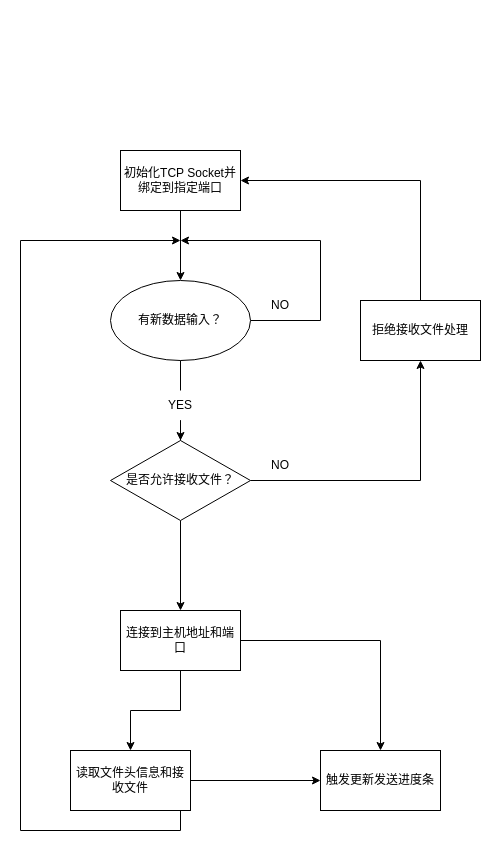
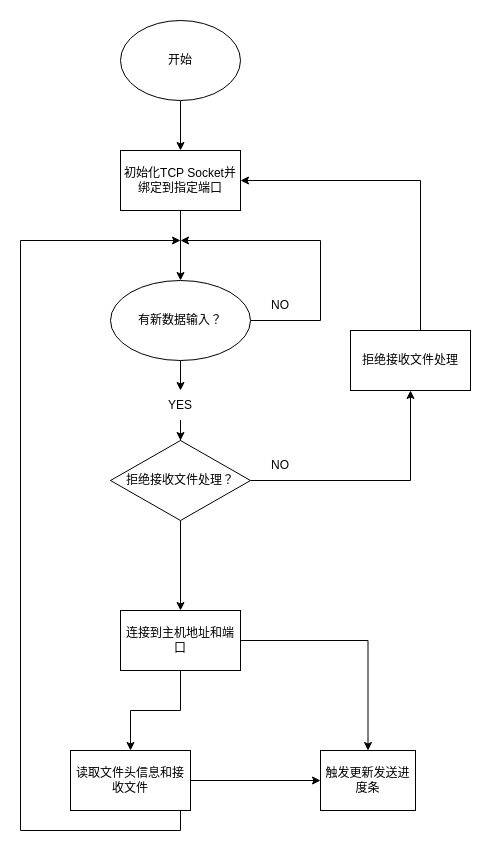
  <mxCell id="0" />
  <mxCell id="1" parent="0" />
+ <mxCell id="2" value="" style="edgeStyle=orthogonalEdgeStyle;rounded=0;orthogonalLoop=1;jettySize=auto;html=1;" parent="1" source="3" target="5" edge="1"><mxGeometry relative="1" as="geometry" /></mxCell>
+ <mxCell id="3" value="开始" style="ellipse;whiteSpace=wrap;html=1;" parent="1" vertex="1"><mxGeometry x="120" y="20" width="120" height="80" as="geometry" /></mxCell>
  <mxCell id="4" value="" style="edgeStyle=orthogonalEdgeStyle;rounded=0;orthogonalLoop=1;jettySize=auto;html=1;" parent="1" source="5" target="8" edge="1"><mxGeometry relative="1" as="geometry" /></mxCell>
  <mxCell id="5" value="初始化TCP Socket并绑定到指定端口" style="whiteSpace=wrap;html=1;" parent="1" vertex="1"><mxGeometry x="120" y="150" width="120" height="60" as="geometry" /></mxCell>
  <mxCell id="6" style="edgeStyle=orthogonalEdgeStyle;rounded=0;orthogonalLoop=1;jettySize=auto;html=1;" parent="1" source="8" edge="1"><mxGeometry relative="1" as="geometry"><mxPoint x="180" y="240" as="targetPoint" /><Array as="points"><mxPoint x="320" y="320" /><mxPoint x="320" y="240" /></Array></mxGeometry></mxCell>
  <mxCell id="7" value="" style="edgeStyle=orthogonalEdgeStyle;rounded=0;orthogonalLoop=1;jettySize=auto;html=1;startArrow=none;" parent="1" source="23" target="11" edge="1"><mxGeometry relative="1" as="geometry" /></mxCell>
  <mxCell id="8" value="有新数据输入？" style="ellipse;whiteSpace=wrap;html=1;" parent="1" vertex="1"><mxGeometry x="110" y="280" width="140" height="80" as="geometry" /></mxCell>
  <mxCell id="9" value="" style="edgeStyle=orthogonalEdgeStyle;rounded=0;orthogonalLoop=1;jettySize=auto;html=1;" parent="1" source="11" target="14" edge="1"><mxGeometry relative="1" as="geometry" /></mxCell>
  <mxCell id="10" style="edgeStyle=orthogonalEdgeStyle;rounded=0;orthogonalLoop=1;jettySize=auto;html=1;entryX=0.5;entryY=1;entryDx=0;entryDy=0;" parent="1" source="11" target="21" edge="1"><mxGeometry relative="1" as="geometry"><mxPoint x="420" y="370" as="targetPoint" /></mxGeometry></mxCell>
- <mxCell id="11" value="是否允许接收文件？" style="rhombus;whiteSpace=wrap;html=1;" parent="1" vertex="1"><mxGeometry x="110" y="440" width="140" height="80" as="geometry" /></mxCell>
+ <mxCell id="11" value="拒绝接收文件处理？" style="rhombus;whiteSpace=wrap;html=1;" parent="1" vertex="1"><mxGeometry x="110" y="440" width="140" height="80" as="geometry" /></mxCell>
  <mxCell id="12" value="" style="edgeStyle=orthogonalEdgeStyle;rounded=0;orthogonalLoop=1;jettySize=auto;html=1;" parent="1" source="14" target="17" edge="1"><mxGeometry relative="1" as="geometry" /></mxCell>
  <mxCell id="13" style="edgeStyle=orthogonalEdgeStyle;rounded=0;orthogonalLoop=1;jettySize=auto;html=1;" parent="1" source="14" target="18" edge="1"><mxGeometry relative="1" as="geometry" /></mxCell>
  <mxCell id="14" value="连接到主机地址和端口" style="whiteSpace=wrap;html=1;" parent="1" vertex="1"><mxGeometry x="120" y="610" width="120" height="60" as="geometry" /></mxCell>
  <mxCell id="15" value="" style="edgeStyle=orthogonalEdgeStyle;rounded=0;orthogonalLoop=1;jettySize=auto;html=1;" parent="1" source="17" target="18" edge="1"><mxGeometry relative="1" as="geometry" /></mxCell>
  <mxCell id="16" style="edgeStyle=orthogonalEdgeStyle;rounded=0;orthogonalLoop=1;jettySize=auto;html=1;" parent="1" source="17" edge="1"><mxGeometry relative="1" as="geometry"><mxPoint x="180" y="240" as="targetPoint" /><Array as="points"><mxPoint x="180" y="830" /><mxPoint x="20" y="830" /><mxPoint x="20" y="240" /></Array></mxGeometry></mxCell>
  <mxCell id="17" value="读取文件头信息和接收文件" style="whiteSpace=wrap;html=1;" parent="1" vertex="1"><mxGeometry x="70" y="750" width="120" height="60" as="geometry" /></mxCell>
- <mxCell id="18" value="触发更新发送进度条" style="whiteSpace=wrap;html=1;" parent="1" vertex="1"><mxGeometry x="320" y="750" width="120" height="60" as="geometry" /></mxCell>
+ <mxCell id="18" value="触发更新发送进度条" style="whiteSpace=wrap;html=1;" parent="1" vertex="1"><mxGeometry x="320" y="750" width="95" height="60" as="geometry" /></mxCell>
  <mxCell id="19" value="NO" style="text;html=1;strokeColor=none;fillColor=none;align=center;verticalAlign=middle;whiteSpace=wrap;rounded=0;" parent="1" vertex="1"><mxGeometry x="250" y="290" width="60" height="30" as="geometry" /></mxCell>
  <mxCell id="20" style="edgeStyle=orthogonalEdgeStyle;rounded=0;orthogonalLoop=1;jettySize=auto;html=1;entryX=1;entryY=0.5;entryDx=0;entryDy=0;" parent="1" source="21" target="5" edge="1"><mxGeometry relative="1" as="geometry"><Array as="points"><mxPoint x="420" y="180" /></Array></mxGeometry></mxCell>
- <mxCell id="21" value="拒绝接收文件处理" style="rounded=0;whiteSpace=wrap;html=1;" parent="1" vertex="1"><mxGeometry x="360" y="300" width="120" height="60" as="geometry" /></mxCell>
+ <mxCell id="21" value="拒绝接收文件处理" style="rounded=0;whiteSpace=wrap;html=1;" parent="1" vertex="1"><mxGeometry x="350" y="330" width="120" height="60" as="geometry" /></mxCell>
  <mxCell id="22" value="NO" style="text;html=1;strokeColor=none;fillColor=none;align=center;verticalAlign=middle;whiteSpace=wrap;rounded=0;" parent="1" vertex="1"><mxGeometry x="250" y="450" width="60" height="30" as="geometry" /></mxCell>
  <mxCell id="23" value="YES" style="text;html=1;strokeColor=none;fillColor=none;align=center;verticalAlign=middle;whiteSpace=wrap;rounded=0;" parent="1" vertex="1"><mxGeometry x="150" y="390" width="60" height="30" as="geometry" /></mxCell>
- <mxCell id="24" value="" style="edgeStyle=orthogonalEdgeStyle;rounded=0;orthogonalLoop=1;jettySize=auto;html=1;endArrow=none;" parent="1" source="8" target="23" edge="1"><mxGeometry relative="1" as="geometry"><mxPoint x="180" y="360" as="sourcePoint" /><mxPoint x="180" y="440" as="targetPoint" /></mxGeometry></mxCell>
+ <mxCell id="24" value="" style="edgeStyle=orthogonalEdgeStyle;rounded=0;orthogonalLoop=1;jettySize=auto;html=1;endArrow=classic;" parent="1" source="8" target="23" edge="1"><mxGeometry relative="1" as="geometry"><mxPoint x="180" y="360" as="sourcePoint" /><mxPoint x="180" y="440" as="targetPoint" /></mxGeometry></mxCell>
